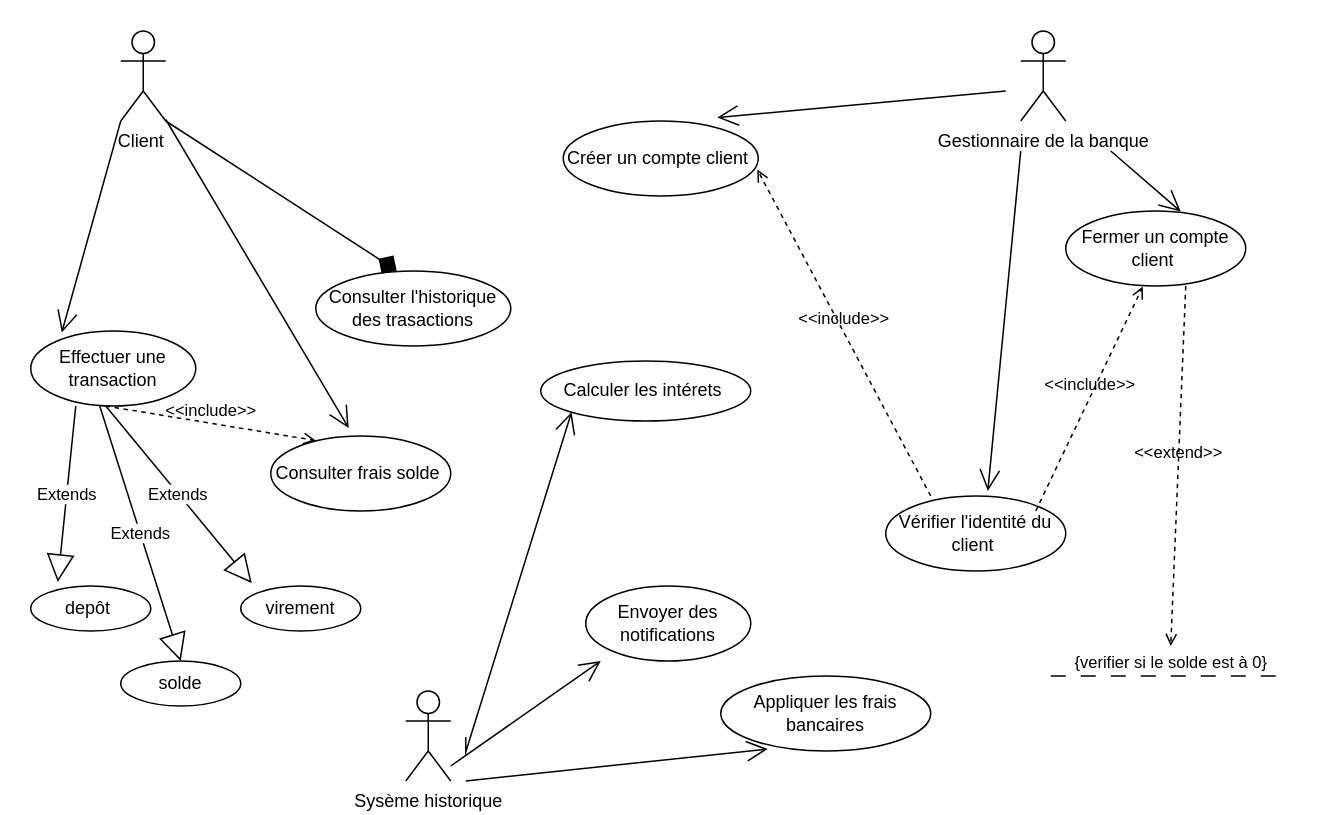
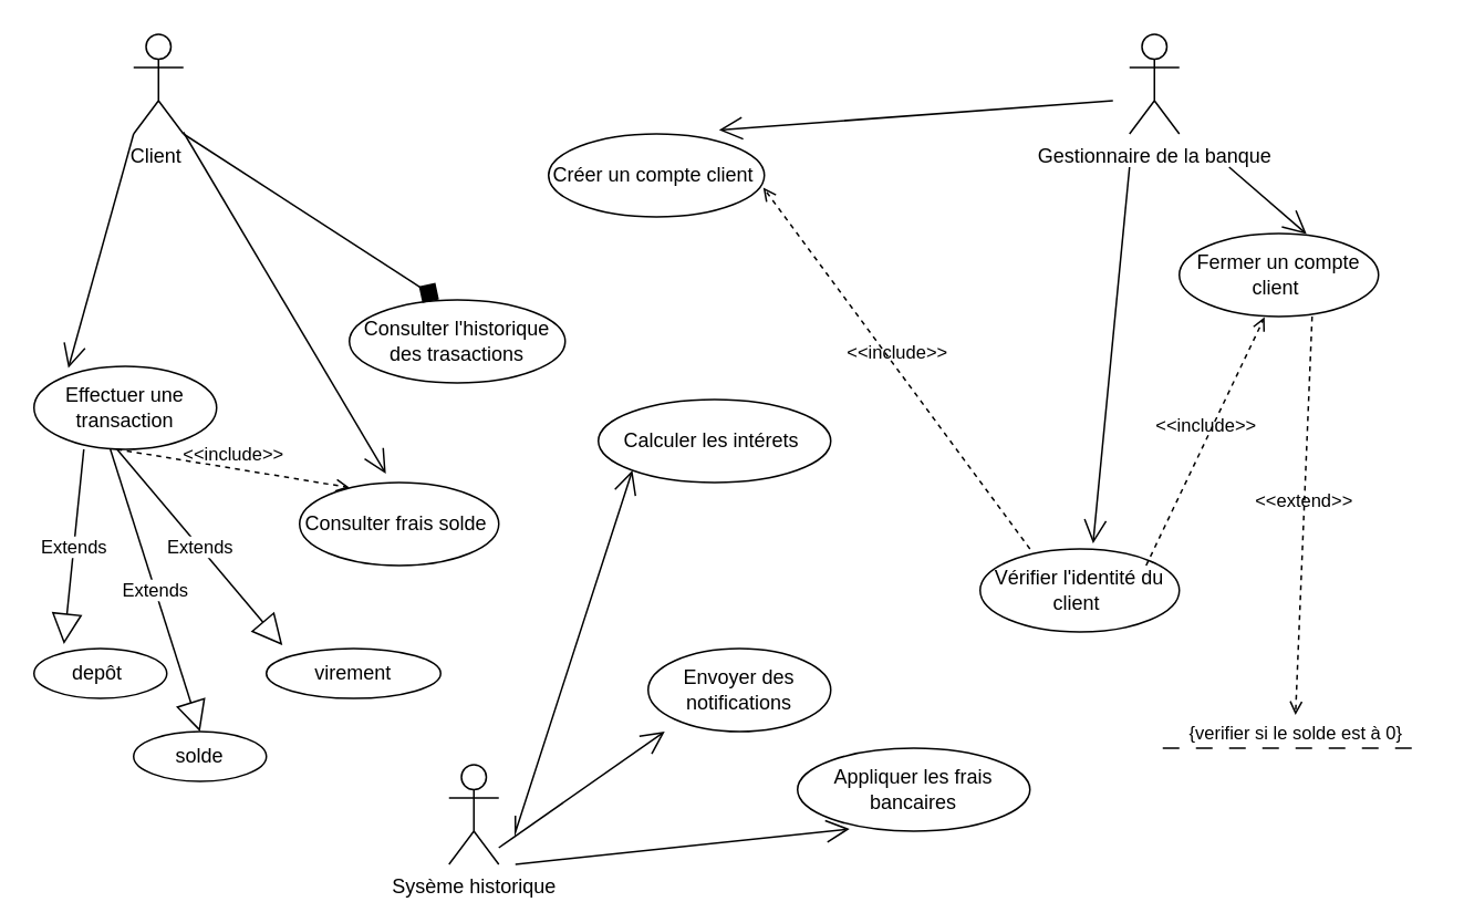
  <mxCell id="0" />
  <mxCell id="1" parent="0" />
  <mxCell id="2" value="Client&amp;nbsp;" style="shape=umlActor;verticalLabelPosition=bottom;verticalAlign=top;html=1;" parent="1" vertex="1"><mxGeometry x="80" y="20" width="30" height="60" as="geometry" /></mxCell>
  <mxCell id="3" value="Gestionnaire de la banque" style="shape=umlActor;verticalLabelPosition=bottom;verticalAlign=top;html=1;" parent="1" vertex="1"><mxGeometry x="680" y="20" width="30" height="60" as="geometry" /></mxCell>
  <mxCell id="4" value="Consulter frais solde&amp;nbsp;" style="ellipse;whiteSpace=wrap;html=1;" parent="1" vertex="1"><mxGeometry x="180" y="290" width="120" height="50" as="geometry" /></mxCell>
  <mxCell id="5" value="Consulter l'historique des trasactions" style="ellipse;whiteSpace=wrap;html=1;" parent="1" vertex="1"><mxGeometry x="210" y="180" width="130" height="50" as="geometry" /></mxCell>
  <mxCell id="6" value="Effectuer une transaction" style="ellipse;whiteSpace=wrap;html=1;" parent="1" vertex="1"><mxGeometry y="220" width="110" height="50" as="geometry" x="20" /></mxCell>
  <mxCell id="7" value="" style="endArrow=open;endFill=1;endSize=12;html=1;rounded=0;entryX=0.188;entryY=0.02;entryDx=0;entryDy=0;entryPerimeter=0;" parent="1" target="6" edge="1"><mxGeometry width="160" relative="1" as="geometry"><mxPoint x="80" y="80" as="sourcePoint" /><mxPoint x="240" y="80" as="targetPoint" /></mxGeometry></mxCell>
  <mxCell id="8" value="" style="endArrow=diamond;endFill=1;endSize=12;html=1;rounded=0;entryX=0.415;entryY=-0.007;entryDx=0;entryDy=0;entryPerimeter=0;exitX=1;exitY=1;exitDx=0;exitDy=0;exitPerimeter=0;" parent="1" source="2" target="5" edge="1"><mxGeometry width="160" relative="1" as="geometry"><mxPoint x="120" y="80" as="sourcePoint" /><mxPoint x="280" y="80" as="targetPoint" /></mxGeometry></mxCell>
  <mxCell id="9" value="" style="endArrow=open;endFill=1;endSize=12;html=1;rounded=0;entryX=0.433;entryY=-0.107;entryDx=0;entryDy=0;entryPerimeter=0;" parent="1" target="4" edge="1"><mxGeometry width="160" relative="1" as="geometry"><mxPoint x="110" y="79" as="sourcePoint" /><mxPoint x="270" y="79" as="targetPoint" /></mxGeometry></mxCell>
  <mxCell id="10" value="Vérifier l'identité du client&amp;nbsp;" style="ellipse;whiteSpace=wrap;html=1;" parent="1" vertex="1"><mxGeometry x="590" y="330" width="120" height="50" as="geometry" /></mxCell>
- <mxCell id="11" value="Calculer les intérets&amp;nbsp;" style="ellipse;whiteSpace=wrap;html=1;" parent="1" vertex="1"><mxGeometry x="360" y="240" width="140" height="40" as="geometry" /></mxCell>
- <mxCell id="12" value="Créer un compte client&amp;nbsp;" style="ellipse;whiteSpace=wrap;html=1;" parent="1" vertex="1"><mxGeometry x="375" y="80" width="130" height="50" as="geometry" /></mxCell>
+ <mxCell id="11" value="Calculer les intérets&amp;nbsp;" style="ellipse;whiteSpace=wrap;html=1;" parent="1" vertex="1"><mxGeometry x="360" y="240" width="140" height="50" as="geometry" /></mxCell>
+ <mxCell id="12" value="Créer un compte client&amp;nbsp;" style="ellipse;whiteSpace=wrap;html=1;" parent="1" vertex="1"><mxGeometry x="330" y="80" width="130" height="50" as="geometry" /></mxCell>
  <mxCell id="13" value="Appliquer les frais bancaires" style="ellipse;whiteSpace=wrap;html=1;" parent="1" vertex="1"><mxGeometry x="480" y="450" width="140" height="50" as="geometry" /></mxCell>
  <mxCell id="14" value="Fermer un compte client&amp;nbsp;" style="ellipse;whiteSpace=wrap;html=1;" parent="1" vertex="1"><mxGeometry x="710" y="140" width="120" height="50" as="geometry" /></mxCell>
  <mxCell id="15" value="" style="endArrow=open;endFill=1;endSize=12;html=1;rounded=0;entryX=0.79;entryY=-0.047;entryDx=0;entryDy=0;entryPerimeter=0;" parent="1" target="12" edge="1"><mxGeometry width="160" relative="1" as="geometry"><mxPoint x="670" y="60" as="sourcePoint" /><mxPoint x="830" y="60" as="targetPoint" /></mxGeometry></mxCell>
  <mxCell id="16" value="" style="endArrow=open;endFill=1;endSize=12;html=1;rounded=0;entryX=0.639;entryY=0.007;entryDx=0;entryDy=0;entryPerimeter=0;" parent="1" target="14" edge="1"><mxGeometry width="160" relative="1" as="geometry"><mxPoint x="740" y="100" as="sourcePoint" /><mxPoint x="880" y="70" as="targetPoint" /></mxGeometry></mxCell>
  <mxCell id="17" value="&amp;lt;&amp;lt;include&amp;gt;&amp;gt;" style="html=1;verticalAlign=bottom;labelBackgroundColor=none;endArrow=open;endFill=0;dashed=1;rounded=0;entryX=0.25;entryY=0.06;entryDx=0;entryDy=0;entryPerimeter=0;" parent="1" target="4" edge="1"><mxGeometry width="160" relative="1" as="geometry"><mxPoint x="70" y="270" as="sourcePoint" /><mxPoint x="230" y="270" as="targetPoint" /></mxGeometry></mxCell>
  <mxCell id="18" value="&amp;lt;&amp;lt;include&amp;gt;&amp;gt;" style="html=1;verticalAlign=bottom;labelBackgroundColor=none;endArrow=open;endFill=0;dashed=1;rounded=0;entryX=0.428;entryY=1.007;entryDx=0;entryDy=0;entryPerimeter=0;" parent="1" target="14" edge="1"><mxGeometry width="160" relative="1" as="geometry"><mxPoint x="690" y="340" as="sourcePoint" /><mxPoint x="850" y="340" as="targetPoint" /></mxGeometry></mxCell>
  <mxCell id="19" value="&amp;lt;&amp;lt;include&amp;gt;&amp;gt;" style="html=1;verticalAlign=bottom;labelBackgroundColor=none;endArrow=open;endFill=0;dashed=1;rounded=0;entryX=0.995;entryY=0.647;entryDx=0;entryDy=0;entryPerimeter=0;" parent="1" target="12" edge="1"><mxGeometry width="160" relative="1" as="geometry"><mxPoint x="620" y="330" as="sourcePoint" /><mxPoint x="780" y="330" as="targetPoint" /></mxGeometry></mxCell>
  <mxCell id="20" value="Sysème historique" style="shape=umlActor;verticalLabelPosition=bottom;verticalAlign=top;html=1;" parent="1" vertex="1"><mxGeometry x="270" y="460" width="30" height="60" as="geometry" /></mxCell>
  <mxCell id="21" value="" style="endArrow=open;endFill=1;endSize=12;html=1;rounded=0;entryX=0.224;entryY=0.973;entryDx=0;entryDy=0;entryPerimeter=0;" parent="1" target="13" edge="1"><mxGeometry width="160" relative="1" as="geometry"><mxPoint x="310" y="520" as="sourcePoint" /><mxPoint x="530" y="490" as="targetPoint" /></mxGeometry></mxCell>
  <mxCell id="22" value="" style="endArrow=open;endFill=1;endSize=12;html=1;rounded=0;entryX=0;entryY=1;entryDx=0;entryDy=0;" parent="1" target="11" edge="1"><mxGeometry width="160" relative="1" as="geometry"><mxPoint x="310" y="490.65" as="sourcePoint" /><mxPoint x="348.28" y="290" as="targetPoint" /><Array as="points"><mxPoint x="310" y="500.65" /></Array></mxGeometry></mxCell>
  <mxCell id="23" value="depôt&amp;nbsp;" style="ellipse;whiteSpace=wrap;html=1;" parent="1" vertex="1"><mxGeometry y="390" width="80" height="30" as="geometry" x="20" /></mxCell>
  <mxCell id="24" value="solde" style="ellipse;whiteSpace=wrap;html=1;" parent="1" vertex="1"><mxGeometry x="80" y="440" width="80" height="30" as="geometry" /></mxCell>
- <mxCell id="25" value="virement" style="ellipse;whiteSpace=wrap;html=1;" parent="1" vertex="1"><mxGeometry x="160" y="390" width="80" height="30" as="geometry" /></mxCell>
+ <mxCell id="25" value="virement" style="ellipse;whiteSpace=wrap;html=1;" parent="1" vertex="1"><mxGeometry x="160" y="390" width="105" height="30" as="geometry" /></mxCell>
  <mxCell id="26" value="Extends" style="endArrow=block;endSize=16;endFill=0;html=1;rounded=0;entryX=0.225;entryY=-0.089;entryDx=0;entryDy=0;entryPerimeter=0;" parent="1" target="23" edge="1"><mxGeometry width="160" relative="1" as="geometry"><mxPoint x="50" y="270" as="sourcePoint" /><mxPoint x="210" y="270" as="targetPoint" /></mxGeometry></mxCell>
  <mxCell id="27" value="Extends" style="endArrow=block;endSize=16;endFill=0;html=1;rounded=0;entryX=0.5;entryY=0;entryDx=0;entryDy=0;" parent="1" target="24" edge="1"><mxGeometry width="160" relative="1" as="geometry"><mxPoint x="66" y="270" as="sourcePoint" /><mxPoint x="54" y="387" as="targetPoint" /></mxGeometry></mxCell>
  <mxCell id="28" value="Extends" style="endArrow=block;endSize=16;endFill=0;html=1;rounded=0;entryX=0.092;entryY=-0.067;entryDx=0;entryDy=0;entryPerimeter=0;" parent="1" target="25" edge="1"><mxGeometry width="160" relative="1" as="geometry"><mxPoint x="70" y="270" as="sourcePoint" /><mxPoint x="230" y="270" as="targetPoint" /></mxGeometry></mxCell>
  <mxCell id="29" value="" style="endArrow=open;endFill=1;endSize=12;html=1;rounded=0;entryX=0.567;entryY=-0.067;entryDx=0;entryDy=0;entryPerimeter=0;" parent="1" target="10" edge="1"><mxGeometry width="160" relative="1" as="geometry"><mxPoint x="680" y="100" as="sourcePoint" /><mxPoint x="840" y="100" as="targetPoint" /></mxGeometry></mxCell>
  <mxCell id="30" value="" style="endArrow=open;endFill=1;endSize=12;html=1;rounded=0;" parent="1" edge="1"><mxGeometry width="160" relative="1" as="geometry"><mxPoint x="300" y="510" as="sourcePoint" /><mxPoint x="400" y="440" as="targetPoint" /></mxGeometry></mxCell>
  <mxCell id="31" value="Envoyer des notifications" style="ellipse;whiteSpace=wrap;html=1;" parent="1" vertex="1"><mxGeometry x="390" y="390" width="110" height="50" as="geometry" /></mxCell>
  <mxCell id="32" value="&amp;lt;&amp;lt;extend&amp;gt;&amp;gt;" style="html=1;verticalAlign=bottom;labelBackgroundColor=none;endArrow=open;endFill=0;dashed=1;rounded=0;" edge="1" parent="1"><mxGeometry width="160" relative="1" as="geometry"><mxPoint x="790" y="190" as="sourcePoint" /><mxPoint x="780" y="430" as="targetPoint" /></mxGeometry></mxCell>
  <mxCell id="33" value="{verifier si le solde est à 0}" style="endArrow=none;startArrow=none;endFill=0;startFill=0;endSize=8;html=1;verticalAlign=bottom;dashed=1;labelBackgroundColor=none;dashPattern=10 10;rounded=0;" edge="1" parent="1"><mxGeometry width="160" relative="1" as="geometry"><mxPoint x="700" y="450" as="sourcePoint" /><mxPoint x="860" y="450" as="targetPoint" /></mxGeometry></mxCell>
